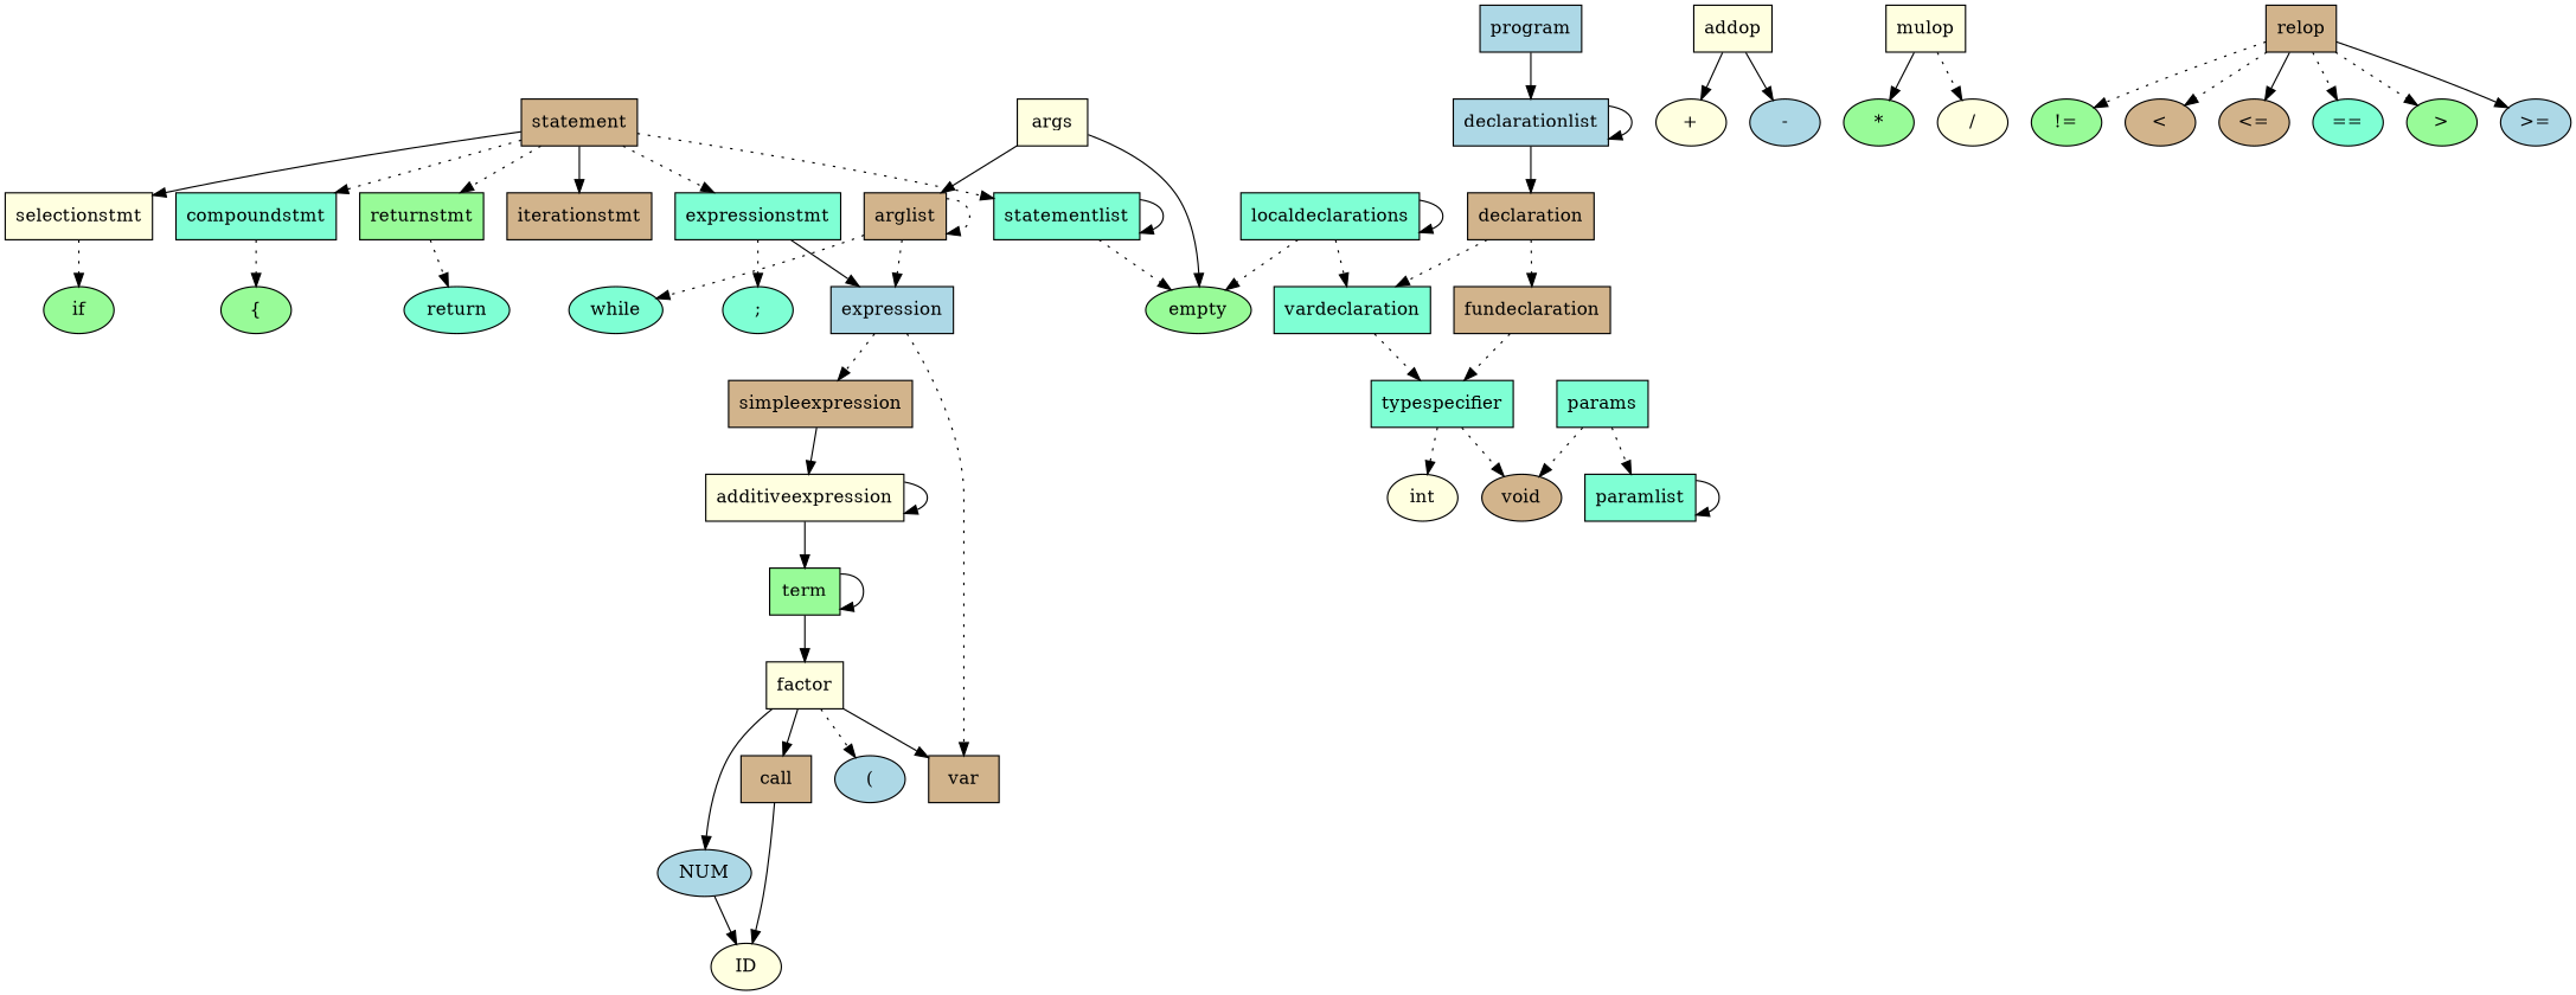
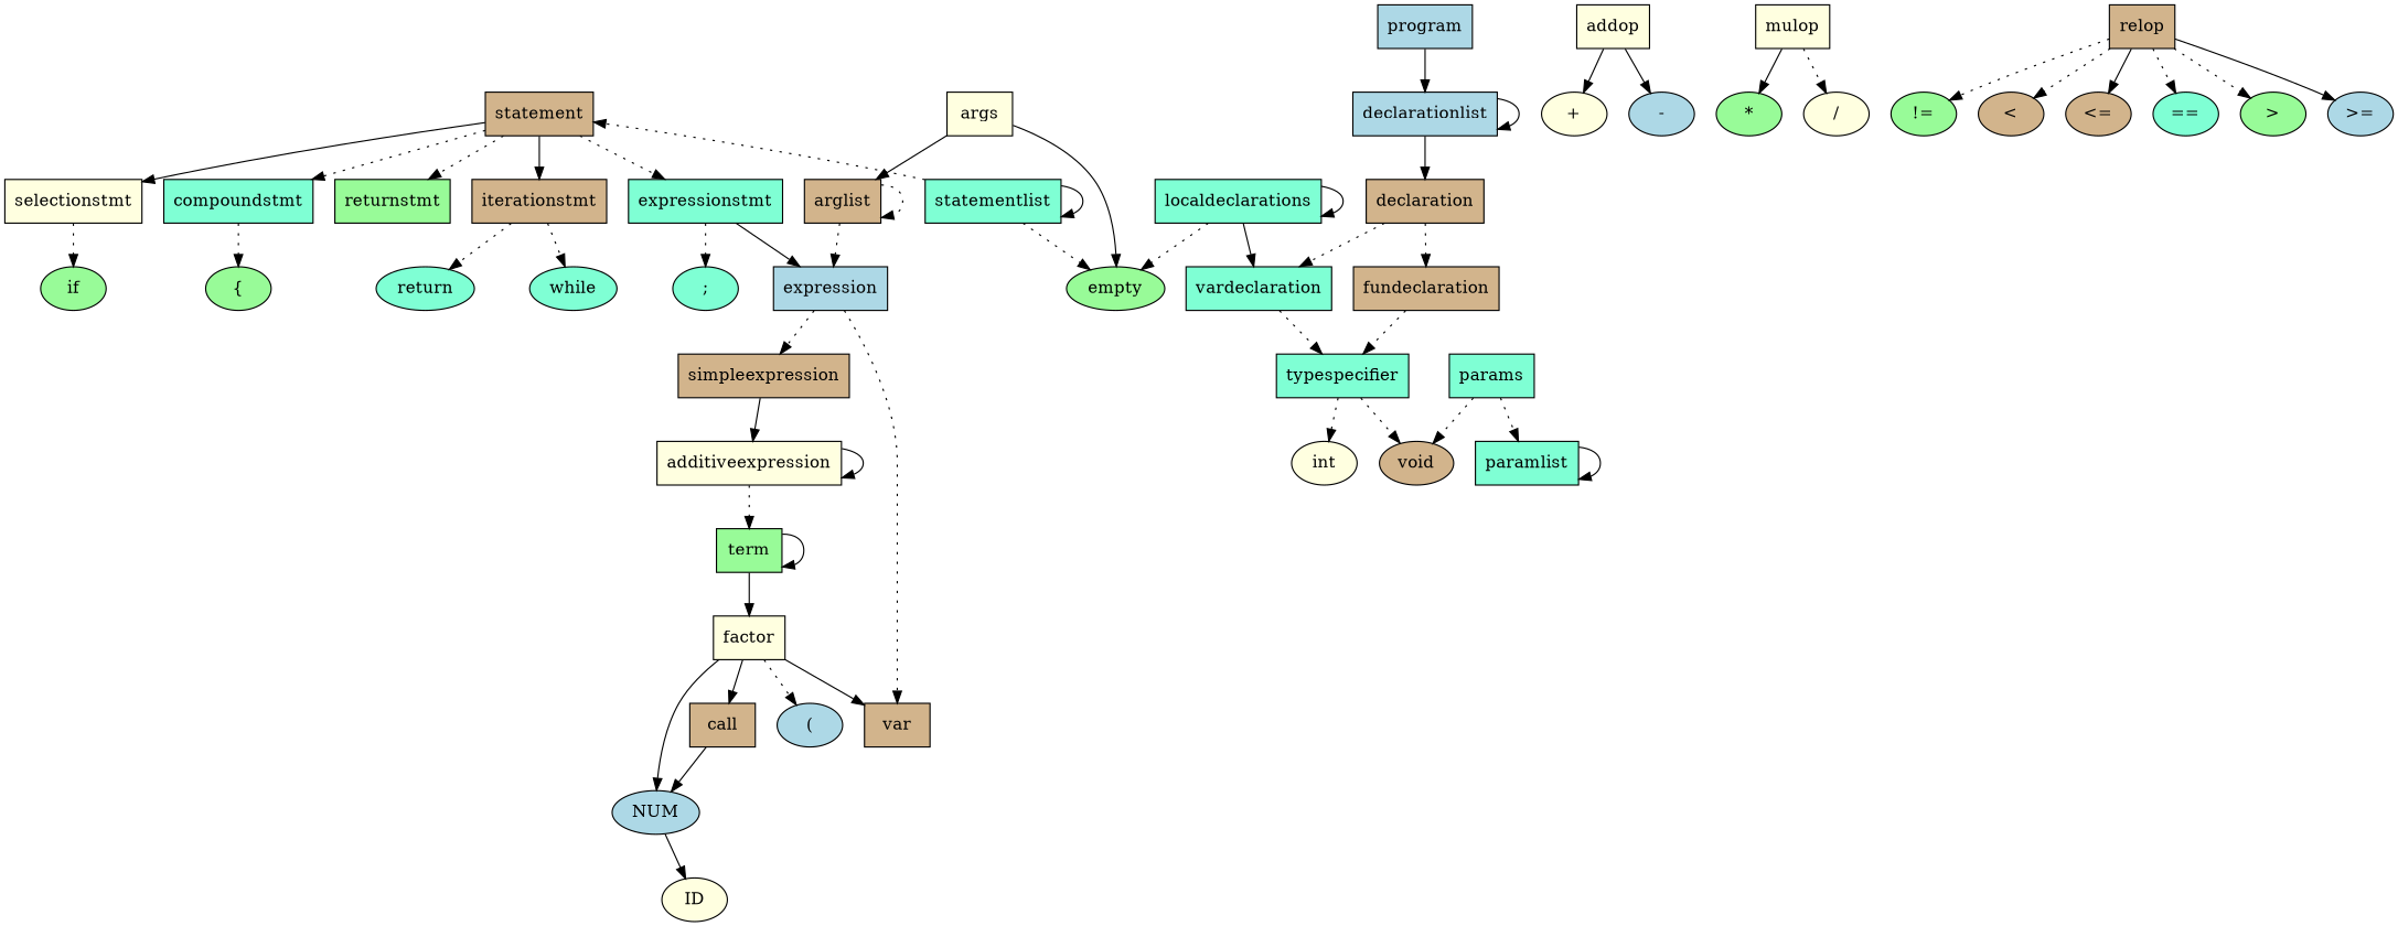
  strict digraph {
    node [fillcolor=tan shape=box style=filled]
    edge [style=dotted]
    additiveexpression [fillcolor=lightyellow]
    term [fillcolor=palegreen]
    factor [fillcolor=lightyellow]
    addop [fillcolor=lightyellow]
    "+" [fillcolor=lightyellow shape=""]
    "-" [fillcolor=lightblue shape=""]
    arglist
    expression [fillcolor=lightblue]
    simpleexpression
    var
    args [fillcolor=lightyellow]
    empty [fillcolor=palegreen shape=""]
    ID [fillcolor=lightyellow shape=""]
    call
    compoundstmt [fillcolor=aquamarine]
    "{" [fillcolor=palegreen shape=""]
    declaration
    fundeclaration
    vardeclaration [fillcolor=aquamarine]
    typespecifier [fillcolor=aquamarine]
    declarationlist [fillcolor=lightblue]
    expressionstmt [fillcolor=aquamarine]
    ";" [fillcolor=aquamarine shape=""]
    "(" [fillcolor=lightblue shape=""]
    NUM [fillcolor=lightblue shape=""]
    void [shape=""]
    int [fillcolor=lightyellow shape=""]
    while [fillcolor=aquamarine shape=""]
    iterationstmt
    localdeclarations [fillcolor=aquamarine]
    mulop [fillcolor=lightyellow]
    "*" [fillcolor=palegreen shape=""]
    "/" [fillcolor=lightyellow shape=""]
    paramlist [fillcolor=aquamarine]
    params [fillcolor=aquamarine]
    program [fillcolor=lightblue]
    "!=" [fillcolor=palegreen shape=""]
    relop
    "<" [shape=""]
    "<=" [shape=""]
    "==" [fillcolor=aquamarine shape=""]
    ">" [fillcolor=palegreen shape=""]
    ">=" [fillcolor=lightblue shape=""]
    returnstmt [fillcolor=palegreen]
    return [fillcolor=aquamarine shape=""]
    selectionstmt [fillcolor=lightyellow]
    if [fillcolor=palegreen shape=""]
    statement
    statementlist [fillcolor=aquamarine]
    additiveexpression -> additiveexpression [style=solid]
-   additiveexpression -> term [style=solid]
+   additiveexpression -> term
    term -> term [style=solid]
    term -> factor [style=solid]
    factor -> var [style=solid]
    factor -> call [style=solid]
    factor -> "("
    factor -> NUM [style=solid]
    addop -> "+" [style=solid]
    addop -> "-" [style=solid]
    arglist -> arglist
    arglist -> expression
    expression -> simpleexpression
    expression -> var
    simpleexpression -> additiveexpression [style=solid]
    args -> arglist [style=solid]
    args -> empty [style=solid]
-   call -> ID [style=solid]
+   call -> NUM [style=solid]
    compoundstmt -> "{"
    declaration -> fundeclaration
    declaration -> vardeclaration
    fundeclaration -> typespecifier
    vardeclaration -> typespecifier
    typespecifier -> void
    typespecifier -> int
    declarationlist -> declaration [style=solid]
    declarationlist -> declarationlist [style=solid]
    expressionstmt -> expression [style=solid]
    expressionstmt -> ";"
    NUM -> ID [style=solid]
-   arglist -> while
+   iterationstmt -> while
    localdeclarations -> empty
-   localdeclarations -> vardeclaration
+   localdeclarations -> vardeclaration [style=solid]
    localdeclarations -> localdeclarations [style=solid]
    mulop -> "*" [style=solid]
    mulop -> "/"
    paramlist -> paramlist [style=solid]
    params -> void
    params -> paramlist
    program -> declarationlist [style=solid]
    relop -> "!="
    relop -> "<"
    relop -> "<=" [style=solid]
    relop -> "=="
    relop -> ">"
    relop -> ">=" [style=solid]
-   returnstmt -> return
+   iterationstmt -> return
    selectionstmt -> if
    statement -> compoundstmt
    statement -> expressionstmt
    statement -> iterationstmt [style=solid]
    statement -> returnstmt
    statement -> selectionstmt [style=solid]
    statementlist -> empty
-   statement -> statementlist
+   statementlist -> statement
    statementlist -> statementlist [style=solid]
  }
